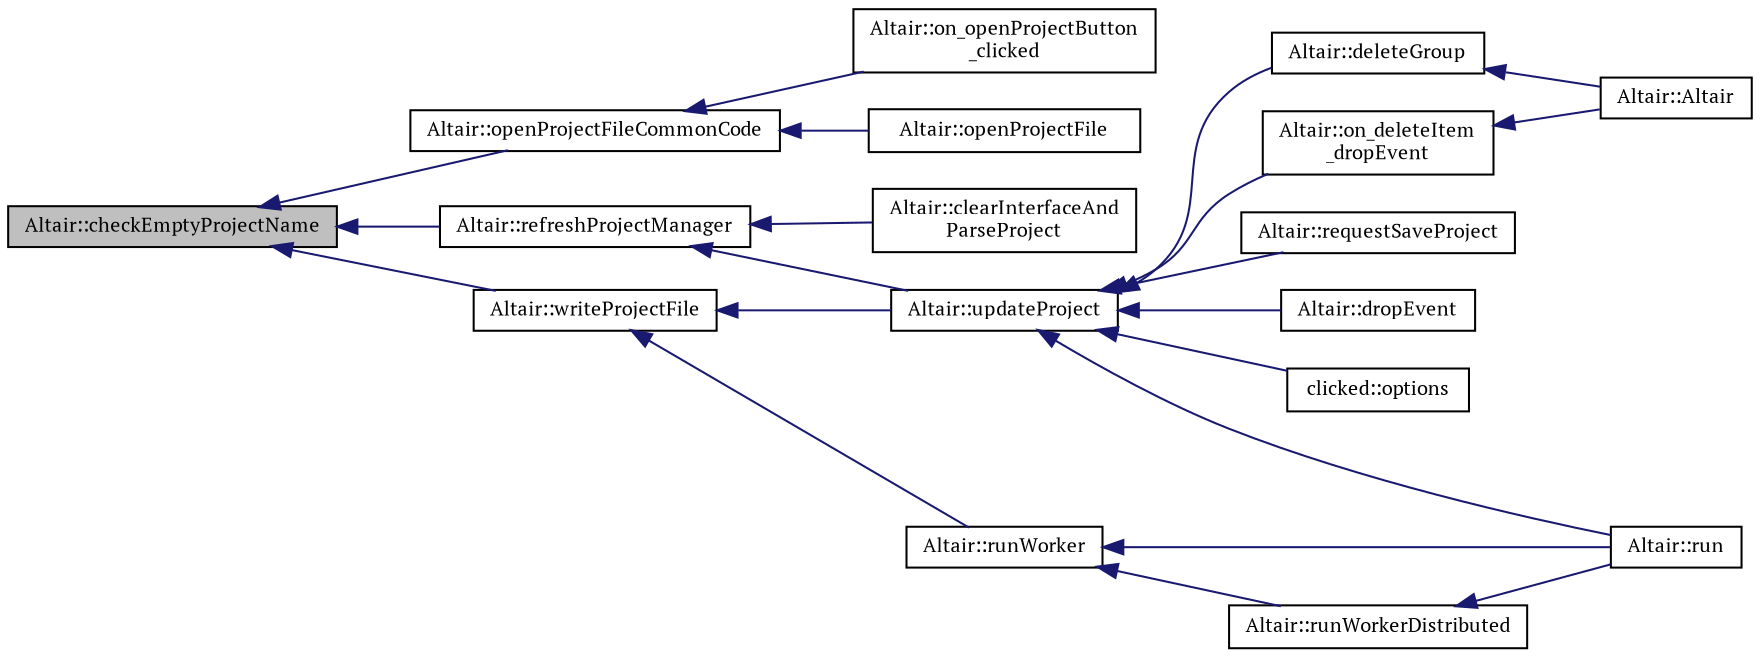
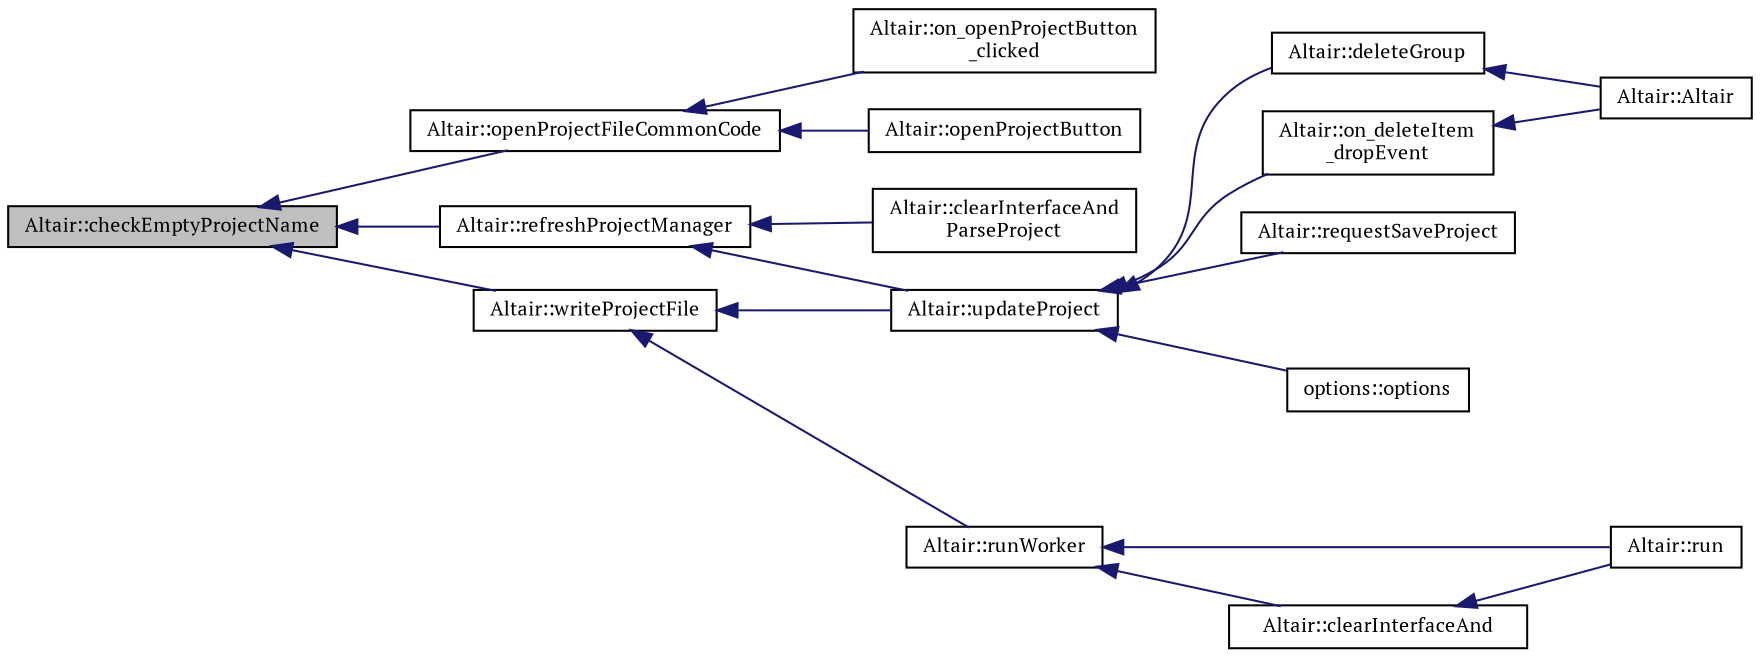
  digraph {
    fontname="PT Serif"
    rankdir=LR
    node [color=black fillcolor=white fontname="PT Serif" fontsize=10 shape=record style=filled]
    edge [color=midnightblue dir=back fontname="PT Serif" fontsize=10 labelfontname=Helvetica labelfontsize=10 style=solid]
    n1 [fillcolor=grey75 fontcolor=black height=0.2 label="Altair::checkEmptyProjectName" width=0.4]
    n2 [height=0.2 label="Altair::openProjectFileCommonCode" width=0.4]
    n3 [height=0.2 label="Altair::refreshProjectManager" width=0.4]
    n4 [height=0.2 label="Altair::writeProjectFile" width=0.4]
    n5 [height=0.2 label="Altair::on_openProjectButton\l_clicked" width=0.4]
-   n6 [height=0.2 label="Altair::openProjectFile" width=0.4]
+   n6 [height=0.2 label="Altair::openProjectButton" width=0.4]
    n7 [height=0.2 label="Altair::clearInterfaceAnd\lParseProject" width=0.4]
    n8 [height=0.2 label="Altair::updateProject" width=0.4]
    n9 [height=0.2 label="Altair::runWorker" width=0.4]
    n10 [height=0.2 label="Altair::deleteGroup" width=0.4]
    n11 [height=0.2 label="Altair::on_deleteItem\l_dropEvent" width=0.4]
    n12 [height=0.2 label="Altair::requestSaveProject" width=0.4]
-   n13 [height=0.2 label="Altair::dropEvent" width=0.4]
-   n14 [height=0.2 label="clicked::options" width=0.4]
+   n14 [height=0.2 label="options::options" width=0.4]
    n15 [height=0.2 label="Altair::run" width=0.4]
    n16 [height=0.2 label="Altair::Altair" width=0.4]
-   n17 [height=0.2 label="Altair::runWorkerDistributed" width=0.4]
+   n17 [height=0.2 label="Altair::clearInterfaceAnd" width=0.4]
    n1 -> n2
    n1 -> n3
    n1 -> n4
    n2 -> n5
    n2 -> n6
    n3 -> n7
    n3 -> n8
    n4 -> n8
    n4 -> n9
    n8 -> n10
    n8 -> n11
    n8 -> n12
-   n8 -> n13
    n8 -> n14
-   n8 -> n15
    n9 -> n15
    n9 -> n17
    n10 -> n16
    n11 -> n16
    n17 -> n15
  }
